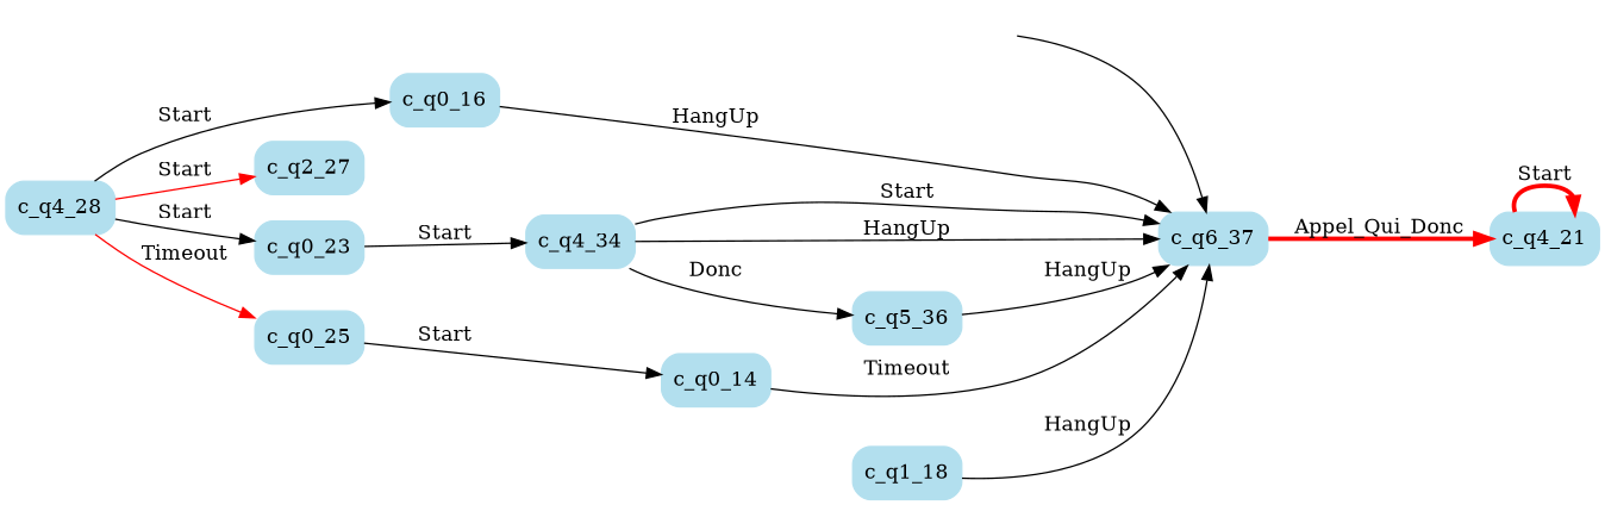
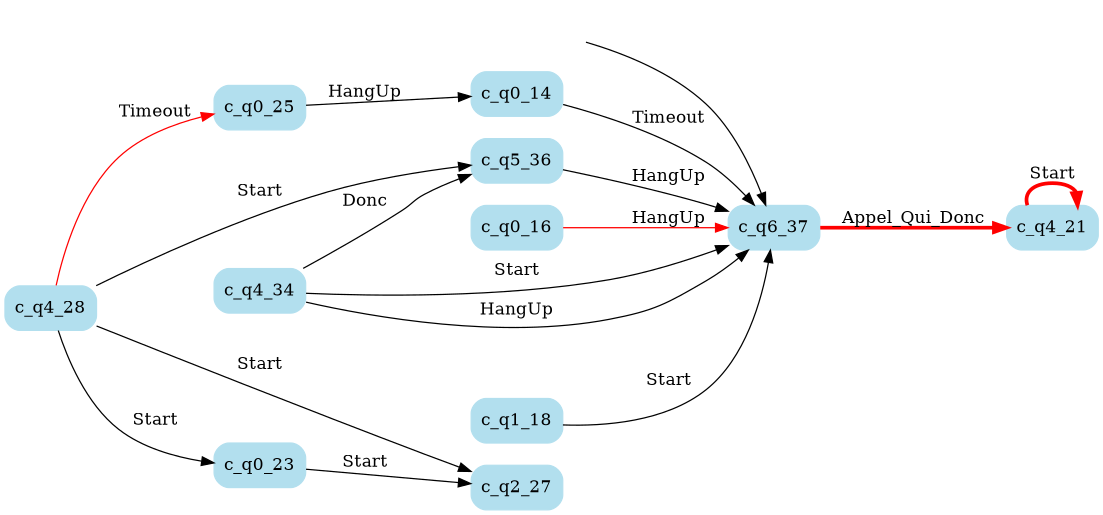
  digraph {
    rankdir=LR
    node [style="rounded, filled" color=lightblue2 shape=box]
    start_c_q6_37 [style=invisible color="" shape=""]
    n2 [label=c_q6_37]
    n3 [label=c_q4_21]
    n4 [label=c_q0_14]
    n5 [label=c_q5_36]
    n6 [label=c_q0_16]
    n7 [label=c_q4_34]
    n8 [label=c_q1_18]
    n9 [label=c_q4_28]
    n10 [label=c_q2_27]
    n11 [label=c_q0_23]
    n12 [label=c_q0_25]
    start_c_q6_37 -> n2
    n2 -> n3 [color=red label=Appel_Qui_Donc penwidth=3]
    n3 -> n3 [color=red label=Start penwidth=3]
    n4 -> n2 [label=Timeout]
    n5 -> n2 [label=HangUp]
-   n6 -> n2 [label=HangUp]
+   n6 -> n2 [label=HangUp color=red]
    n7 -> n2 [label=Start]
    n7 -> n2 [label=HangUp]
    n7 -> n5 [label=Donc]
-   n8 -> n2 [label=HangUp]
-   n9 -> n6 [label=Start]
-   n9 -> n10 [label=Start color=red]
+   n8 -> n2 [label=Start]
+   n9 -> n5 [label=Start]
+   n9 -> n10 [label=Start]
    n9 -> n11 [label=Start]
    n9 -> n12 [color=red label=Timeout]
-   n11 -> n7 [label=Start]
-   n12 -> n4 [label=Start]
+   n11 -> n10 [label=Start]
+   n12 -> n4 [label=HangUp]
  }
